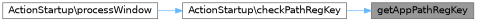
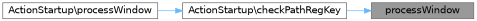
  digraph {
    rankdir=RL
    node [color=grey40 fillcolor=white fontname=Helvetica fontsize=14 shape=box style=filled]
    edge [color=steelblue1 dir=back fontname=Helvetica fontsize=14 labelfontname=Helvetica labelfontsize=14 style=solid]
-   n1 [color=gray40 fillcolor=grey60 fontcolor=black height=0.2 label=getAppPathRegKey width=0.4]
+   n1 [color=gray40 fillcolor=grey60 fontcolor=black height=0.2 label=processWindow width=0.4]
    n2 [height=0.2 label="ActionStartup\\checkPathRegKey" width=0.4]
    n3 [height=0.2 label="ActionStartup\\processWindow" width=0.4]
    n1 -> n2
    n2 -> n3
  }
